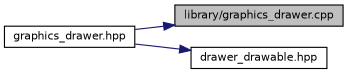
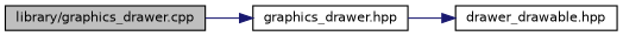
  digraph {
    rankdir=LR
    node [color=black fillcolor=white fontname=Helvetica fontsize=10 shape=record style=filled]
    edge [color=midnightblue fontname=Helvetica fontsize=10 labelfontname=Helvetica labelfontsize=10 style=solid]
    n1 [fillcolor=grey75 fontcolor=black height=0.2 label="library/graphics_drawer.cpp" width=0.4]
    n2 [height=0.2 label="graphics_drawer.hpp" width=0.4]
    n3 [height=0.2 label="drawer_drawable.hpp" width=0.4]
-   n2 -> n1
+   n1 -> n2
    n2 -> n3
  }
